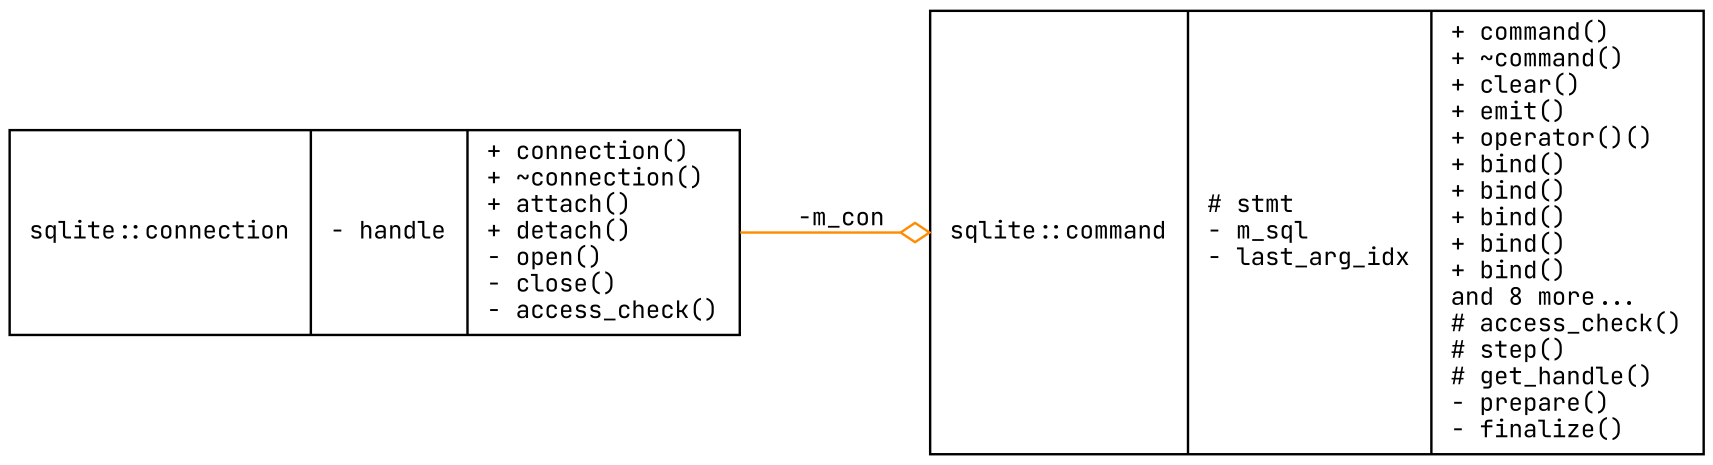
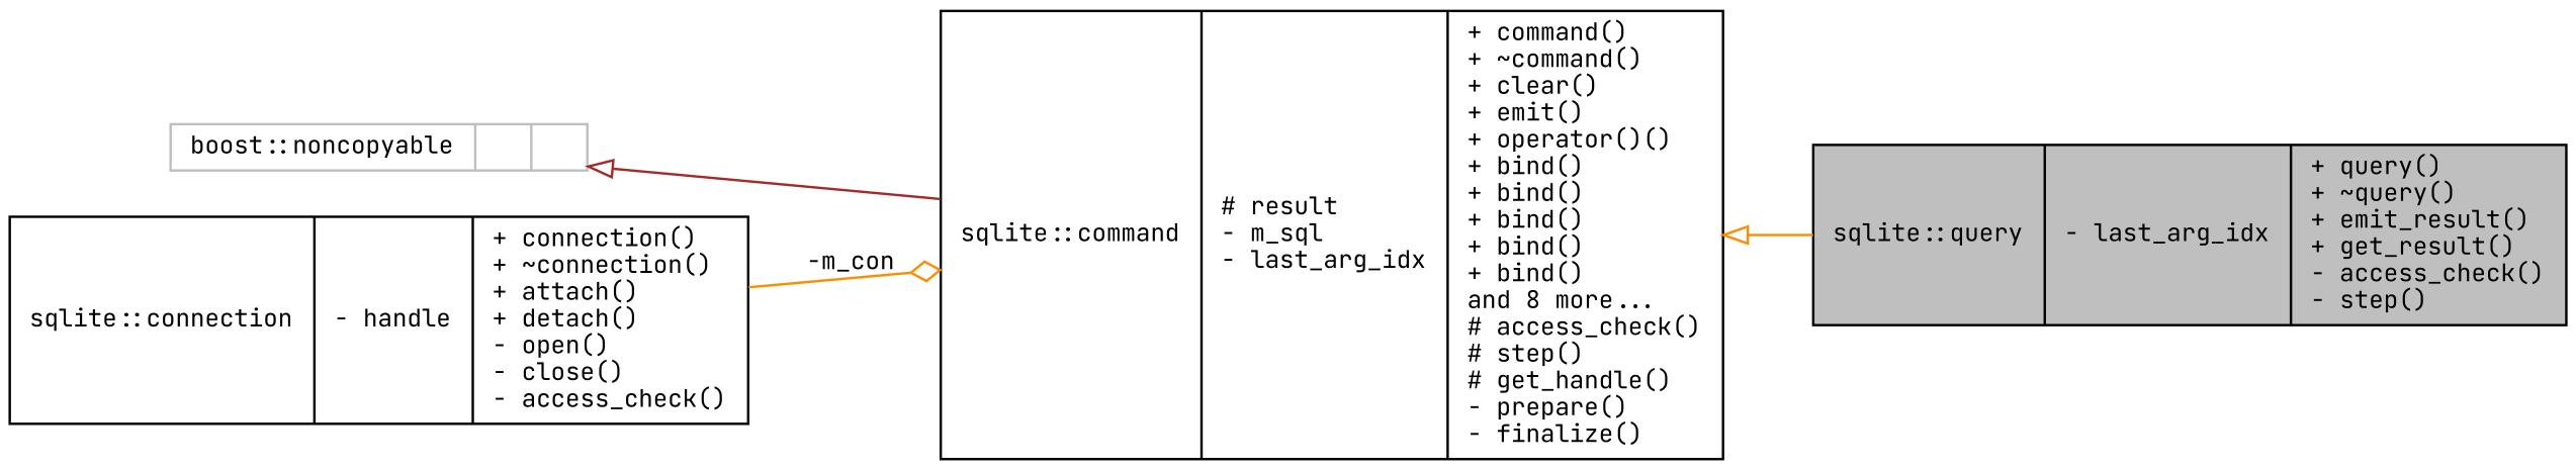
  digraph {
    fontname="JetBrains Mono"
    rankdir=LR
    node [color=black fontname="JetBrains Mono" fontsize=10 shape=record]
    edge [arrowtail=onormal color=darkorange dir=back fontname="JetBrains Mono" fontsize=10 labelfontname=Helvetica labelfontsize=10 style=solid]
-   n2 [height=0.2 label="{sqlite::command\n|# stmt\l- m_sql\l- last_arg_idx\l|+ command()\l+ ~command()\l+ clear()\l+ emit()\l+ operator()()\l+ bind()\l+ bind()\l+ bind()\l+ bind()\l+ bind()\land 8 more...\l# access_check()\l# step()\l# get_handle()\l- prepare()\l- finalize()\l}" width=0.4]
+   n1 [fillcolor=grey75 fontcolor=black height=0.2 label="{sqlite::query\n|- last_arg_idx\l|+ query()\l+ ~query()\l+ emit_result()\l+ get_result()\l- access_check()\l- step()\l}" style=filled width=0.4]
+   n2 [height=0.2 label="{sqlite::command\n|# result\l- m_sql\l- last_arg_idx\l|+ command()\l+ ~command()\l+ clear()\l+ emit()\l+ operator()()\l+ bind()\l+ bind()\l+ bind()\l+ bind()\l+ bind()\land 8 more...\l# access_check()\l# step()\l# get_handle()\l- prepare()\l- finalize()\l}" width=0.4]
+   n3 [color=grey75 height=0.2 label="{boost::noncopyable\n||}" width=0.4]
    n4 [height=0.2 label="{sqlite::connection\n|- handle\l|+ connection()\l+ ~connection()\l+ attach()\l+ detach()\l- open()\l- close()\l- access_check()\l}" width=0.4]
+   n2 -> n1
+   n3 -> n2 [color=brown]
    n4 -> n2 [arrowhead=odiamond label=" -m_con" arrowtail="" dir=""]
  }
